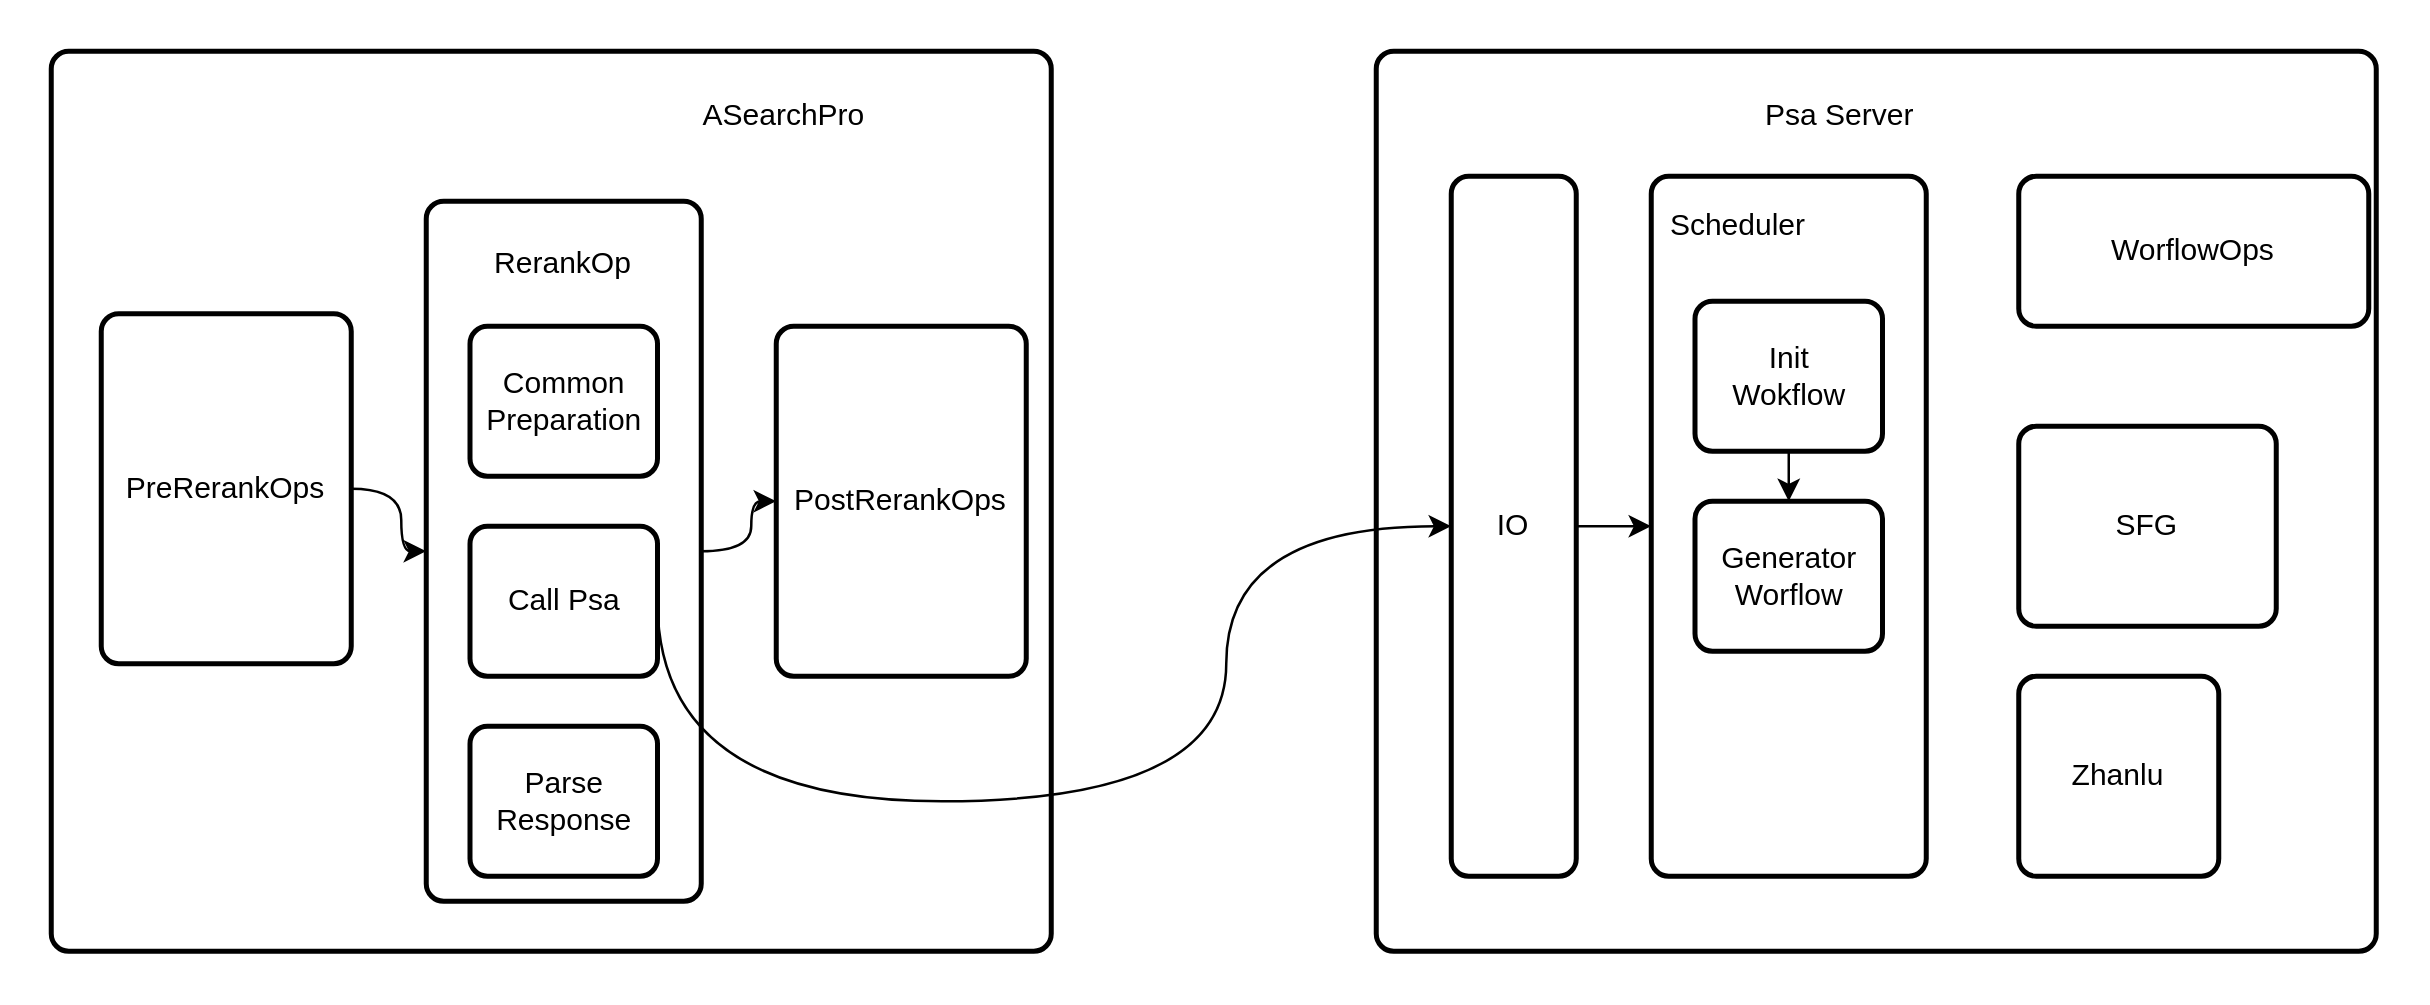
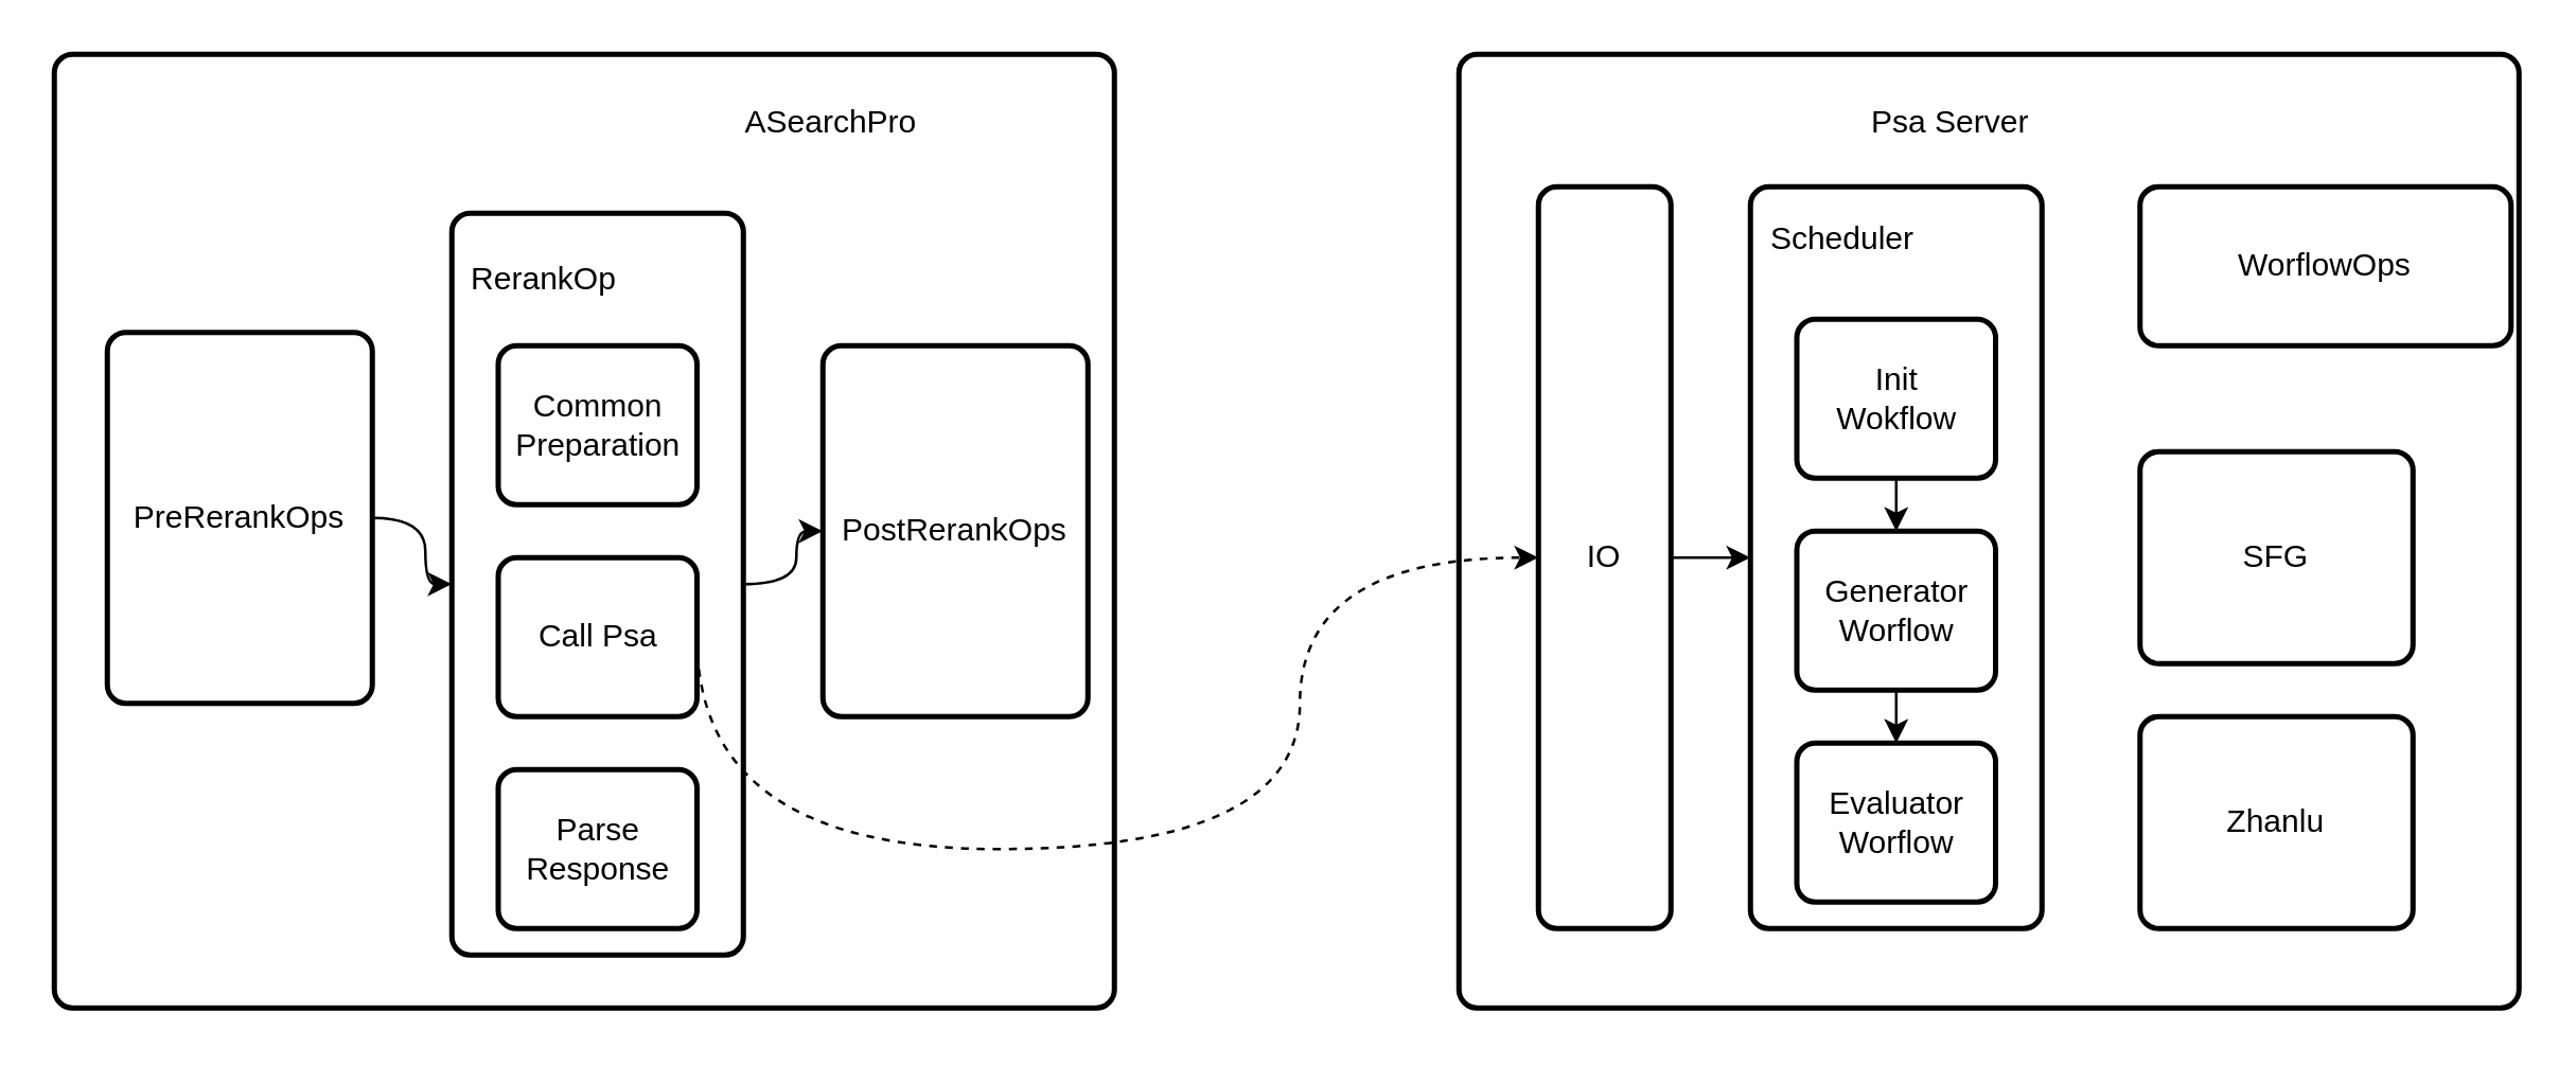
  <mxCell id="0" />
  <mxCell id="1" parent="0" />
  <mxCell id="2" value="" style="rounded=1;whiteSpace=wrap;html=1;absoluteArcSize=1;arcSize=14;strokeWidth=2;" parent="1" vertex="1"><mxGeometry x="20" y="20" width="400" height="360" as="geometry" /></mxCell>
  <mxCell id="3" value="ASearchPro" style="text;strokeColor=none;fillColor=none;align=left;verticalAlign=middle;spacingLeft=4;spacingRight=4;overflow=hidden;points=[[0,0.5],[1,0.5]];portConstraint=eastwest;rotatable=0;" parent="1" vertex="1"><mxGeometry x="275" y="30" width="80" height="30" as="geometry" /></mxCell>
  <mxCell id="4" value="" style="rounded=1;whiteSpace=wrap;html=1;absoluteArcSize=1;arcSize=14;strokeWidth=2;" parent="1" vertex="1"><mxGeometry x="550" y="20" width="400" height="360" as="geometry" /></mxCell>
  <mxCell id="5" style="edgeStyle=orthogonalEdgeStyle;rounded=0;orthogonalLoop=1;jettySize=auto;html=1;exitX=1;exitY=0.5;exitDx=0;exitDy=0;entryX=0;entryY=0.5;entryDx=0;entryDy=0;" parent="1" source="6" target="7" edge="1"><mxGeometry relative="1" as="geometry" /></mxCell>
  <mxCell id="6" value="IO" style="rounded=1;whiteSpace=wrap;html=1;absoluteArcSize=1;arcSize=14;strokeWidth=2;" parent="1" vertex="1"><mxGeometry x="580" y="70" width="50" height="280" as="geometry" /></mxCell>
  <mxCell id="7" value="" style="rounded=1;whiteSpace=wrap;html=1;absoluteArcSize=1;arcSize=14;strokeWidth=2;" parent="1" vertex="1"><mxGeometry x="660" y="70" width="110" height="280" as="geometry" /></mxCell>
  <mxCell id="8" style="edgeStyle=orthogonalEdgeStyle;rounded=0;orthogonalLoop=1;jettySize=auto;html=1;exitX=0.5;exitY=1;exitDx=0;exitDy=0;entryX=0.5;entryY=0;entryDx=0;entryDy=0;" parent="1" source="9" target="11" edge="1"><mxGeometry relative="1" as="geometry" /></mxCell>
  <mxCell id="9" value="Init&lt;br&gt;Wokflow" style="rounded=1;whiteSpace=wrap;html=1;absoluteArcSize=1;arcSize=14;strokeWidth=2;" parent="1" vertex="1"><mxGeometry x="677.5" y="120" width="75" height="60" as="geometry" /></mxCell>
+ <mxCell id="10" style="edgeStyle=orthogonalEdgeStyle;rounded=0;orthogonalLoop=1;jettySize=auto;html=1;exitX=0.5;exitY=1;exitDx=0;exitDy=0;entryX=0.5;entryY=0;entryDx=0;entryDy=0;" parent="1" source="11" target="12" edge="1"><mxGeometry relative="1" as="geometry" /></mxCell>
  <mxCell id="11" value="Generator Worflow" style="rounded=1;whiteSpace=wrap;html=1;absoluteArcSize=1;arcSize=14;strokeWidth=2;" parent="1" vertex="1"><mxGeometry x="677.5" y="200" width="75" height="60" as="geometry" /></mxCell>
+ <mxCell id="12" value="Evaluator&lt;br&gt;Worflow" style="rounded=1;whiteSpace=wrap;html=1;absoluteArcSize=1;arcSize=14;strokeWidth=2;" parent="1" vertex="1"><mxGeometry x="677.5" y="280" width="75" height="60" as="geometry" /></mxCell>
  <mxCell id="13" value="WorflowOps" style="rounded=1;whiteSpace=wrap;html=1;absoluteArcSize=1;arcSize=14;strokeWidth=2;" parent="1" vertex="1"><mxGeometry x="807" y="70" width="140" height="60" as="geometry" /></mxCell>
  <mxCell id="14" value="SFG" style="rounded=1;whiteSpace=wrap;html=1;absoluteArcSize=1;arcSize=14;strokeWidth=2;" parent="1" vertex="1"><mxGeometry x="807" y="170" width="103" height="80" as="geometry" /></mxCell>
- <mxCell id="15" value="Zhanlu" style="rounded=1;whiteSpace=wrap;html=1;absoluteArcSize=1;arcSize=14;strokeWidth=2;" parent="1" vertex="1"><mxGeometry x="807" y="270" width="80" height="80" as="geometry" /></mxCell>
+ <mxCell id="15" value="Zhanlu" style="rounded=1;whiteSpace=wrap;html=1;absoluteArcSize=1;arcSize=14;strokeWidth=2;" parent="1" vertex="1"><mxGeometry x="807" y="270" width="103" height="80" as="geometry" /></mxCell>
  <mxCell id="16" value="Psa Server" style="text;strokeColor=none;fillColor=none;align=left;verticalAlign=middle;spacingLeft=4;spacingRight=4;overflow=hidden;points=[[0,0.5],[1,0.5]];portConstraint=eastwest;rotatable=0;" parent="1" vertex="1"><mxGeometry x="700" y="30" width="80" height="30" as="geometry" /></mxCell>
  <mxCell id="17" value="Scheduler" style="text;html=1;strokeColor=none;fillColor=none;align=center;verticalAlign=middle;whiteSpace=wrap;rounded=0;" parent="1" vertex="1"><mxGeometry x="665" y="75" width="60" height="30" as="geometry" /></mxCell>
  <mxCell id="18" style="edgeStyle=orthogonalEdgeStyle;curved=1;rounded=0;orthogonalLoop=1;jettySize=auto;html=1;entryX=0;entryY=0.5;entryDx=0;entryDy=0;" parent="1" source="19" target="27" edge="1"><mxGeometry relative="1" as="geometry" /></mxCell>
  <mxCell id="19" value="" style="rounded=1;whiteSpace=wrap;html=1;absoluteArcSize=1;arcSize=14;strokeWidth=2;" parent="1" vertex="1"><mxGeometry x="170" y="80" width="110" height="280" as="geometry" /></mxCell>
  <mxCell id="20" value="Common&lt;br&gt;Preparation" style="rounded=1;whiteSpace=wrap;html=1;absoluteArcSize=1;arcSize=14;strokeWidth=2;" parent="1" vertex="1"><mxGeometry x="187.5" y="130" width="75" height="60" as="geometry" /></mxCell>
- <mxCell id="21" style="edgeStyle=orthogonalEdgeStyle;rounded=0;orthogonalLoop=1;jettySize=auto;html=1;exitX=1;exitY=0.5;exitDx=0;exitDy=0;entryX=0;entryY=0.5;entryDx=0;entryDy=0;curved=1;" parent="1" source="22" target="6" edge="1"><mxGeometry relative="1" as="geometry"><Array as="points"><mxPoint x="263" y="320" /><mxPoint x="490" y="320" /><mxPoint x="490" y="210" /></Array></mxGeometry></mxCell>
+ <mxCell id="21" style="edgeStyle=orthogonalEdgeStyle;rounded=0;orthogonalLoop=1;jettySize=auto;html=1;exitX=1;exitY=0.5;exitDx=0;exitDy=0;entryX=0;entryY=0.5;entryDx=0;entryDy=0;curved=1;dashed=1;" parent="1" source="22" target="6" edge="1"><mxGeometry relative="1" as="geometry"><Array as="points"><mxPoint x="263" y="320" /><mxPoint x="490" y="320" /><mxPoint x="490" y="210" /></Array></mxGeometry></mxCell>
  <mxCell id="22" value="Call Psa" style="rounded=1;whiteSpace=wrap;html=1;absoluteArcSize=1;arcSize=14;strokeWidth=2;" parent="1" vertex="1"><mxGeometry x="187.5" y="210" width="75" height="60" as="geometry" /></mxCell>
  <mxCell id="23" value="Parse Response" style="rounded=1;whiteSpace=wrap;html=1;absoluteArcSize=1;arcSize=14;strokeWidth=2;" parent="1" vertex="1"><mxGeometry x="187.5" y="290" width="75" height="60" as="geometry" /></mxCell>
- <mxCell id="24" value="RerankOp" style="text;html=1;strokeColor=none;fillColor=none;align=center;verticalAlign=middle;whiteSpace=wrap;rounded=0;" parent="1" vertex="1"><mxGeometry x="195" y="90" width="60" height="30" as="geometry" /></mxCell>
+ <mxCell id="24" value="RerankOp" style="text;html=1;strokeColor=none;fillColor=none;align=center;verticalAlign=middle;whiteSpace=wrap;rounded=0;" parent="1" vertex="1"><mxGeometry x="175" y="90" width="60" height="30" as="geometry" /></mxCell>
  <mxCell id="25" style="edgeStyle=orthogonalEdgeStyle;curved=1;rounded=0;orthogonalLoop=1;jettySize=auto;html=1;" parent="1" source="26" target="19" edge="1"><mxGeometry relative="1" as="geometry" /></mxCell>
  <mxCell id="26" value="PreRerankOps" style="rounded=1;whiteSpace=wrap;html=1;absoluteArcSize=1;arcSize=14;strokeWidth=2;" parent="1" vertex="1"><mxGeometry x="40" y="125" width="100" height="140" as="geometry" /></mxCell>
  <mxCell id="27" value="PostRerankOps" style="rounded=1;whiteSpace=wrap;html=1;absoluteArcSize=1;arcSize=14;strokeWidth=2;" parent="1" vertex="1"><mxGeometry x="310" y="130" width="100" height="140" as="geometry" /></mxCell>
